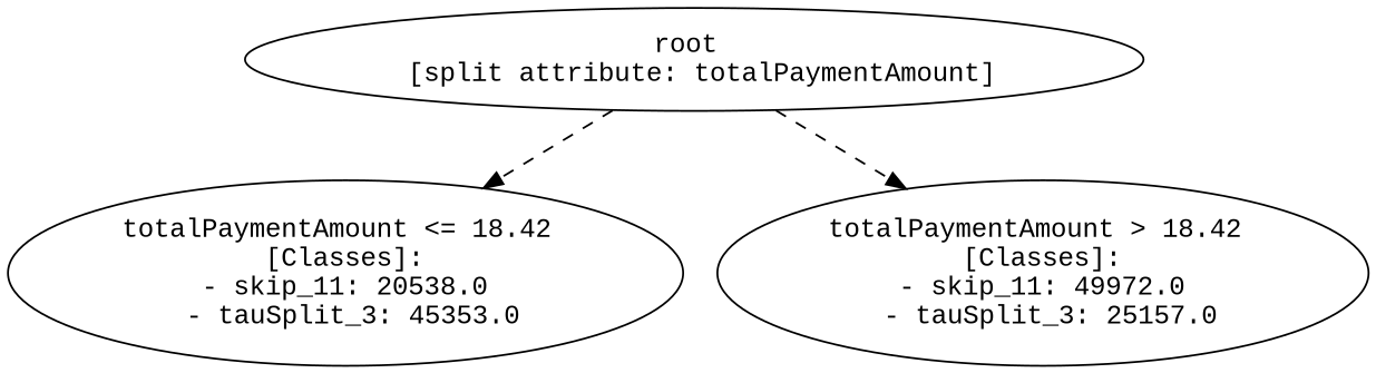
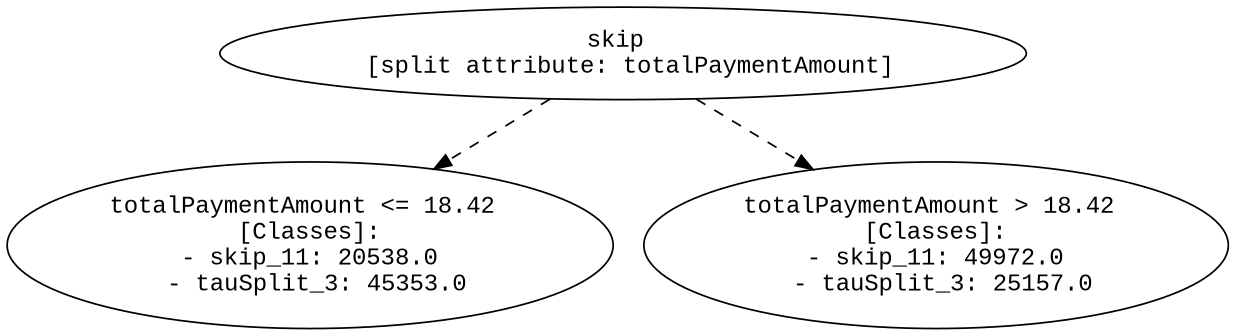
  digraph {
    fontname="Liberation Mono"
    node [fontname="Liberation Mono"]
    edge [style=dashed fontname="Liberation Mono"]
-   n1 [label="root \n [split attribute: totalPaymentAmount]"]
+   n1 [label="skip \n [split attribute: totalPaymentAmount]"]
    n2 [label="totalPaymentAmount <= 18.42 \n [Classes]: \n - skip_11: 20538.0 \n - tauSplit_3: 45353.0"]
    n3 [label="totalPaymentAmount > 18.42 \n [Classes]: \n - skip_11: 49972.0 \n - tauSplit_3: 25157.0"]
    n1 -> n2
    n1 -> n3
  }
